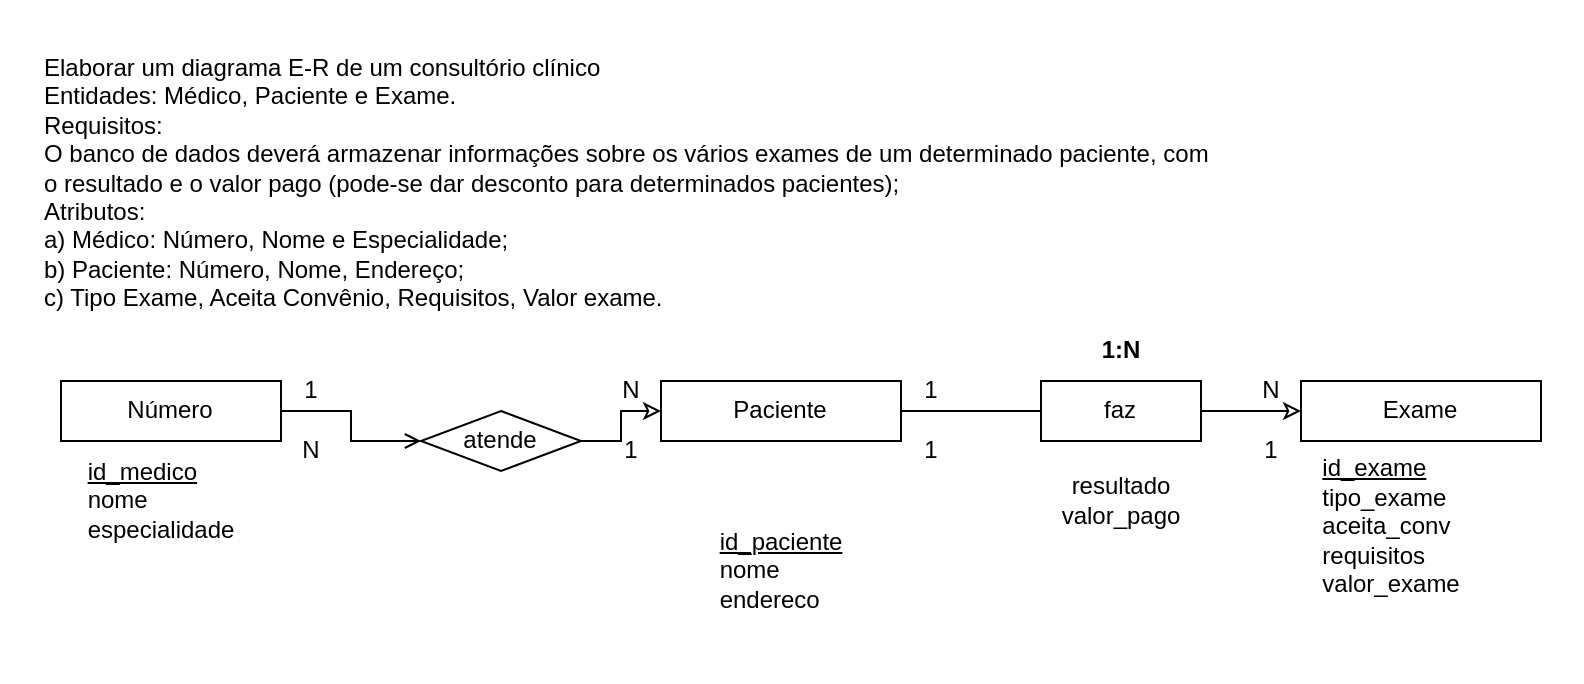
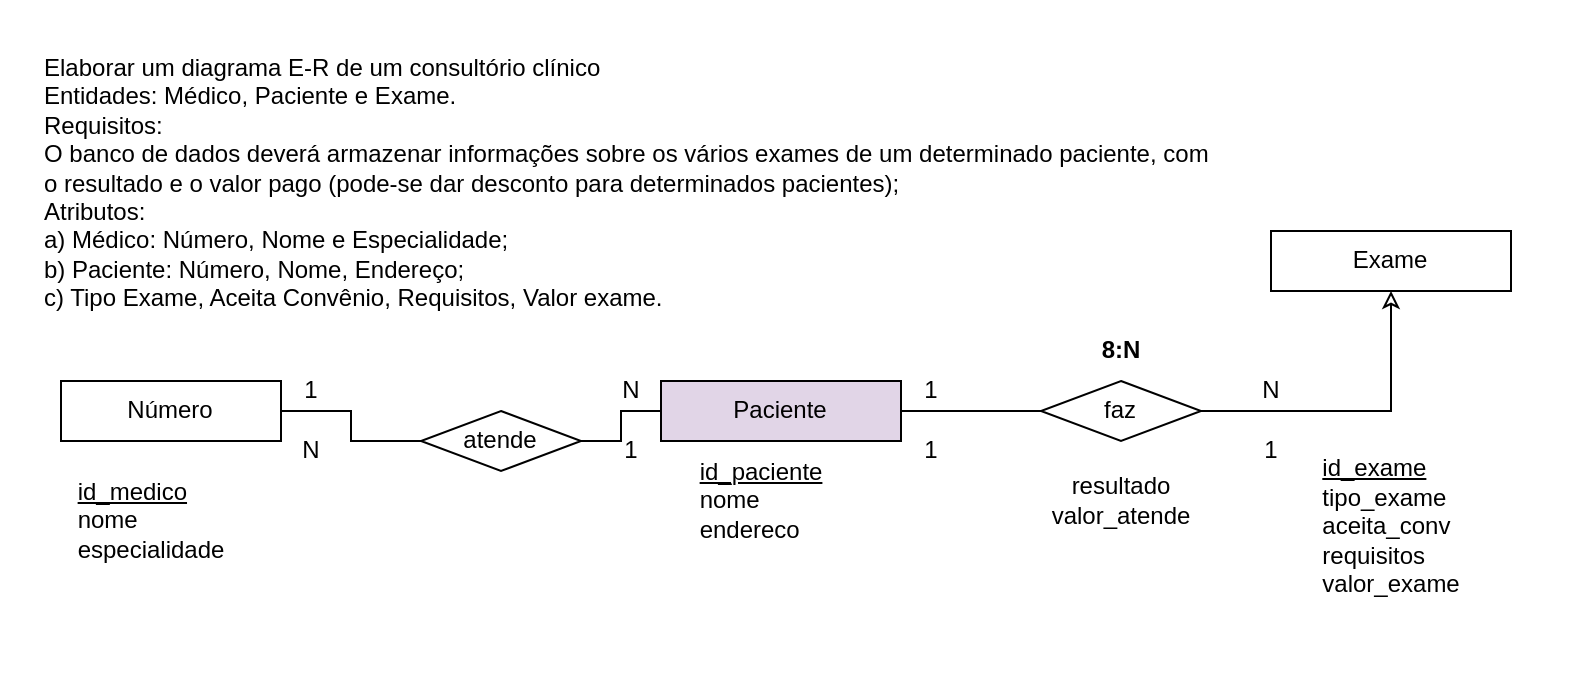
  <mxCell id="0" />
  <mxCell id="1" parent="0" />
  <mxCell id="2" value="Elaborar um diagrama E-R de um consultório clínico&lt;br&gt;Entidades: Médico, Paciente e Exame.&lt;br&gt;Requisitos:&lt;br&gt;O banco de dados deverá armazenar informações sobre os vários exames de um determinado paciente, com o resultado e o valor pago (pode-se dar desconto para determinados pacientes);&lt;br&gt;Atributos:&lt;br&gt;a) Médico: Número, Nome e Especialidade;&lt;br&gt;b) Paciente: Número, Nome, Endereço;&lt;br&gt;c) Tipo Exame, Aceita Convênio, Requisitos, Valor exame." style="text;whiteSpace=wrap;html=1;" parent="1" vertex="1"><mxGeometry x="20" width="590" height="140" as="geometry" y="20" /></mxCell>
- <mxCell id="3" style="edgeStyle=orthogonalEdgeStyle;rounded=0;orthogonalLoop=1;jettySize=auto;html=1;endArrow=classic;endFill=0;startArrow=none;" parent="1" source="9" target="6" edge="1"><mxGeometry relative="1" as="geometry" /></mxCell>
+ <mxCell id="3" style="edgeStyle=orthogonalEdgeStyle;rounded=0;orthogonalLoop=1;jettySize=auto;html=1;endArrow=none;endFill=0;startArrow=none;" parent="1" source="9" target="6" edge="1"><mxGeometry relative="1" as="geometry" /></mxCell>
  <mxCell id="4" value="Número" style="rounded=0;whiteSpace=wrap;html=1;" parent="1" vertex="1"><mxGeometry x="30" y="190" width="110" height="30" as="geometry" /></mxCell>
  <mxCell id="5" style="edgeStyle=orthogonalEdgeStyle;rounded=0;orthogonalLoop=1;jettySize=auto;html=1;endArrow=classic;endFill=0;" parent="1" source="6" target="7" edge="1"><mxGeometry relative="1" as="geometry" /></mxCell>
- <mxCell id="6" value="Paciente" style="rounded=0;whiteSpace=wrap;html=1;" parent="1" vertex="1"><mxGeometry x="330" y="190" width="120" height="30" as="geometry" /></mxCell>
- <mxCell id="7" value="Exame" style="rounded=0;whiteSpace=wrap;html=1;" parent="1" vertex="1"><mxGeometry x="650" y="190" width="120" height="30" as="geometry" /></mxCell>
- <mxCell id="8" value="" style="edgeStyle=orthogonalEdgeStyle;rounded=0;orthogonalLoop=1;jettySize=auto;html=1;endArrow=open;endFill=0;" parent="1" source="4" target="9" edge="1"><mxGeometry relative="1" as="geometry"><mxPoint x="140" y="205" as="sourcePoint" /><mxPoint x="330" y="205" as="targetPoint" /></mxGeometry></mxCell>
+ <mxCell id="6" value="Paciente" style="rounded=0;whiteSpace=wrap;html=1;fillColor=#e1d5e7;" parent="1" vertex="1"><mxGeometry x="330" y="190" width="120" height="30" as="geometry" /></mxCell>
+ <mxCell id="7" value="Exame" style="rounded=0;whiteSpace=wrap;html=1;" parent="1" vertex="1"><mxGeometry x="635" y="115" width="120" height="30" as="geometry" /></mxCell>
+ <mxCell id="8" value="" style="edgeStyle=orthogonalEdgeStyle;rounded=0;orthogonalLoop=1;jettySize=auto;html=1;endArrow=none;endFill=0;" parent="1" source="4" target="9" edge="1"><mxGeometry relative="1" as="geometry"><mxPoint x="140" y="205" as="sourcePoint" /><mxPoint x="330" y="205" as="targetPoint" /></mxGeometry></mxCell>
  <mxCell id="9" value="atende" style="rhombus;whiteSpace=wrap;html=1;" parent="1" vertex="1"><mxGeometry x="210" y="205" width="80" height="30" as="geometry" /></mxCell>
- <mxCell id="10" value="faz" style="whiteSpace=wrap;html=1;rounded=0;" parent="1" vertex="1"><mxGeometry x="520" y="190" width="80" height="30" as="geometry" /></mxCell>
- <mxCell id="11" value="&lt;div style=&quot;text-align: left;&quot;&gt;&lt;span style=&quot;background-color: initial;&quot;&gt;&lt;u&gt;id_medico&lt;/u&gt;&lt;/span&gt;&lt;/div&gt;&lt;div style=&quot;text-align: left;&quot;&gt;&lt;span style=&quot;background-color: initial;&quot;&gt;nome&lt;/span&gt;&lt;/div&gt;&lt;div style=&quot;text-align: left;&quot;&gt;&lt;span style=&quot;background-color: initial;&quot;&gt;especialidade&lt;/span&gt;&lt;/div&gt;" style="text;html=1;align=center;verticalAlign=middle;resizable=0;points=[];autosize=1;strokeColor=none;fillColor=none;" parent="1" vertex="1"><mxGeometry x="30" y="220" width="100" height="60" as="geometry" /></mxCell>
- <mxCell id="12" value="&lt;div style=&quot;text-align: left;&quot;&gt;&lt;span style=&quot;background-color: initial;&quot;&gt;&lt;u&gt;id_paciente&lt;/u&gt;&lt;/span&gt;&lt;/div&gt;&lt;div style=&quot;text-align: left;&quot;&gt;&lt;span style=&quot;background-color: initial;&quot;&gt;nome&lt;/span&gt;&lt;/div&gt;&lt;div style=&quot;text-align: left;&quot;&gt;&lt;span style=&quot;background-color: initial;&quot;&gt;endereco&lt;/span&gt;&lt;/div&gt;" style="text;html=1;align=center;verticalAlign=middle;resizable=0;points=[];autosize=1;strokeColor=none;fillColor=none;" parent="1" vertex="1"><mxGeometry x="350" y="255" width="80" height="60" as="geometry" /></mxCell>
+ <mxCell id="10" value="faz" style="rhombus;whiteSpace=wrap;html=1;" parent="1" vertex="1"><mxGeometry x="520" y="190" width="80" height="30" as="geometry" /></mxCell>
+ <mxCell id="11" value="&lt;div style=&quot;text-align: left;&quot;&gt;&lt;span style=&quot;background-color: initial;&quot;&gt;&lt;u&gt;id_medico&lt;/u&gt;&lt;/span&gt;&lt;/div&gt;&lt;div style=&quot;text-align: left;&quot;&gt;&lt;span style=&quot;background-color: initial;&quot;&gt;nome&lt;/span&gt;&lt;/div&gt;&lt;div style=&quot;text-align: left;&quot;&gt;&lt;span style=&quot;background-color: initial;&quot;&gt;especialidade&lt;/span&gt;&lt;/div&gt;" style="text;html=1;align=center;verticalAlign=middle;resizable=0;points=[];autosize=1;strokeColor=none;fillColor=none;" parent="1" vertex="1"><mxGeometry x="25" y="230" width="100" height="60" as="geometry" /></mxCell>
+ <mxCell id="12" value="&lt;div style=&quot;text-align: left;&quot;&gt;&lt;span style=&quot;background-color: initial;&quot;&gt;&lt;u&gt;id_paciente&lt;/u&gt;&lt;/span&gt;&lt;/div&gt;&lt;div style=&quot;text-align: left;&quot;&gt;&lt;span style=&quot;background-color: initial;&quot;&gt;nome&lt;/span&gt;&lt;/div&gt;&lt;div style=&quot;text-align: left;&quot;&gt;&lt;span style=&quot;background-color: initial;&quot;&gt;endereco&lt;/span&gt;&lt;/div&gt;" style="text;html=1;align=center;verticalAlign=middle;resizable=0;points=[];autosize=1;strokeColor=none;fillColor=none;" parent="1" vertex="1"><mxGeometry x="340" y="220" width="80" height="60" as="geometry" /></mxCell>
  <mxCell id="13" value="&lt;div style=&quot;text-align: left;&quot;&gt;&lt;span style=&quot;background-color: initial;&quot;&gt;&lt;u&gt;id_exame&lt;/u&gt;&lt;/span&gt;&lt;/div&gt;&lt;div style=&quot;text-align: left;&quot;&gt;&lt;span style=&quot;background-color: initial;&quot;&gt;tipo_exame&lt;/span&gt;&lt;/div&gt;&lt;div style=&quot;text-align: left;&quot;&gt;&lt;span style=&quot;background-color: initial;&quot;&gt;aceita_conv&lt;/span&gt;&lt;/div&gt;&lt;div style=&quot;text-align: left;&quot;&gt;&lt;span style=&quot;background-color: initial;&quot;&gt;requisitos&lt;/span&gt;&lt;/div&gt;&lt;div style=&quot;text-align: left;&quot;&gt;&lt;span style=&quot;background-color: initial;&quot;&gt;valor_exame&lt;/span&gt;&lt;/div&gt;&lt;div style=&quot;text-align: left;&quot;&gt;&lt;span style=&quot;background-color: initial;&quot;&gt;&lt;br&gt;&lt;/span&gt;&lt;/div&gt;" style="text;html=1;align=center;verticalAlign=middle;resizable=0;points=[];autosize=1;strokeColor=none;fillColor=none;" parent="1" vertex="1"><mxGeometry x="650" y="220" width="90" height="100" as="geometry" /></mxCell>
  <mxCell id="14" value="1" style="text;html=1;align=center;verticalAlign=middle;resizable=0;points=[];autosize=1;strokeColor=none;fillColor=none;" parent="1" vertex="1"><mxGeometry x="140" y="180" width="30" height="30" as="geometry" /></mxCell>
  <mxCell id="15" value="N" style="text;html=1;align=center;verticalAlign=middle;resizable=0;points=[];autosize=1;strokeColor=none;fillColor=none;" parent="1" vertex="1"><mxGeometry x="300" y="180" width="30" height="30" as="geometry" /></mxCell>
  <mxCell id="16" value="1" style="text;html=1;align=center;verticalAlign=middle;resizable=0;points=[];autosize=1;strokeColor=none;fillColor=none;" parent="1" vertex="1"><mxGeometry x="450" y="180" width="30" height="30" as="geometry" /></mxCell>
  <mxCell id="17" value="N" style="text;html=1;align=center;verticalAlign=middle;resizable=0;points=[];autosize=1;strokeColor=none;fillColor=none;" parent="1" vertex="1"><mxGeometry x="620" y="180" width="30" height="30" as="geometry" /></mxCell>
  <mxCell id="18" value="1" style="text;html=1;align=center;verticalAlign=middle;resizable=0;points=[];autosize=1;strokeColor=none;fillColor=none;" parent="1" vertex="1"><mxGeometry x="620" y="210" width="30" height="30" as="geometry" /></mxCell>
  <mxCell id="19" value="1" style="text;html=1;align=center;verticalAlign=middle;resizable=0;points=[];autosize=1;strokeColor=none;fillColor=none;" parent="1" vertex="1"><mxGeometry x="450" y="210" width="30" height="30" as="geometry" /></mxCell>
  <mxCell id="20" value="1" style="text;html=1;align=center;verticalAlign=middle;resizable=0;points=[];autosize=1;strokeColor=none;fillColor=none;" parent="1" vertex="1"><mxGeometry x="300" y="210" width="30" height="30" as="geometry" /></mxCell>
  <mxCell id="21" value="N" style="text;html=1;align=center;verticalAlign=middle;resizable=0;points=[];autosize=1;strokeColor=none;fillColor=none;" parent="1" vertex="1"><mxGeometry x="140" y="210" width="30" height="30" as="geometry" /></mxCell>
- <mxCell id="22" value="1:N" style="text;html=1;align=center;verticalAlign=middle;resizable=0;points=[];autosize=1;strokeColor=none;fillColor=none;fontStyle=1" parent="1" vertex="1"><mxGeometry x="540" y="160" width="40" height="30" as="geometry" /></mxCell>
- <mxCell id="23" value="resultado&lt;br&gt;valor_pago" style="text;html=1;align=center;verticalAlign=middle;resizable=0;points=[];autosize=1;strokeColor=none;fillColor=none;" parent="1" vertex="1"><mxGeometry x="520" y="230" width="80" height="40" as="geometry" /></mxCell>
+ <mxCell id="22" value="8:N" style="text;html=1;align=center;verticalAlign=middle;resizable=0;points=[];autosize=1;strokeColor=none;fillColor=none;fontStyle=1" parent="1" vertex="1"><mxGeometry x="540" y="160" width="40" height="30" as="geometry" /></mxCell>
+ <mxCell id="23" value="resultado&lt;br&gt;valor_atende" style="text;html=1;align=center;verticalAlign=middle;resizable=0;points=[];autosize=1;strokeColor=none;fillColor=none;" parent="1" vertex="1"><mxGeometry x="520" y="230" width="80" height="40" as="geometry" /></mxCell>
